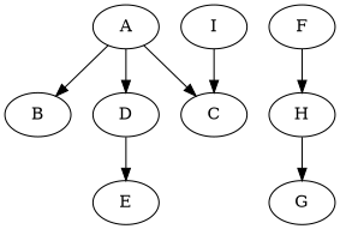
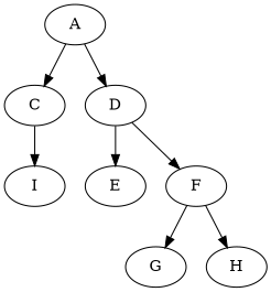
  digraph {
    A
-   B
    C
    D
    I
    E
    F
    G
    H
-   A -> B
    A -> C
    A -> D
-   I -> C
+   C -> I
    D -> E
-   H -> G
+   D -> F
+   F -> G
    F -> H
  }
